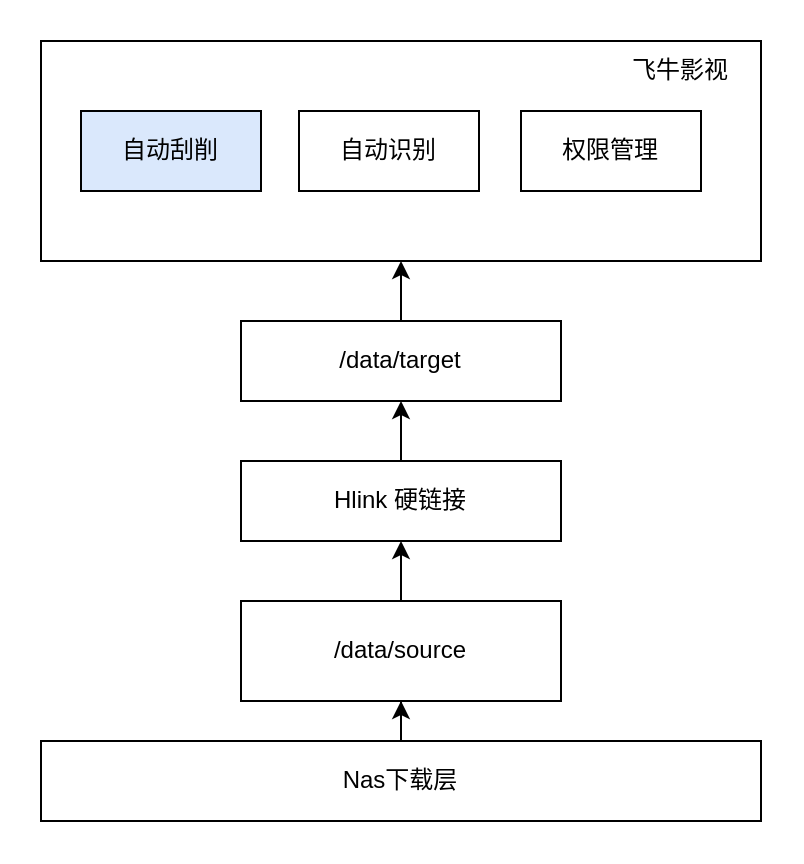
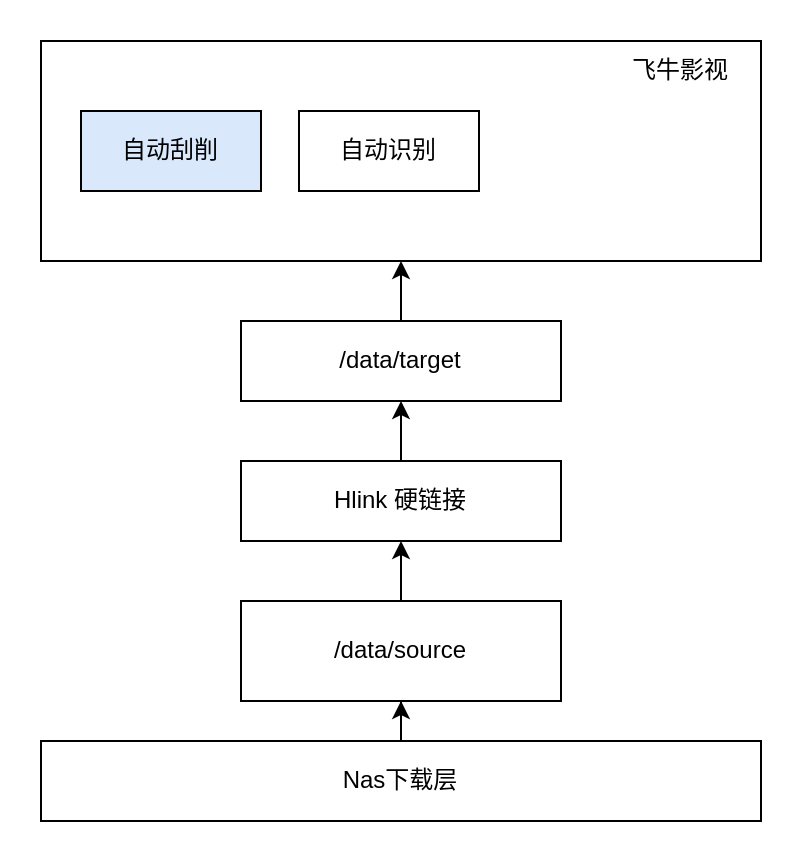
  <mxCell id="0" />
  <mxCell id="1" parent="0" />
  <mxCell id="2" value="" style="rounded=0;whiteSpace=wrap;html=1;" vertex="1" parent="1"><mxGeometry x="20" y="20" width="360" height="110" as="geometry" /></mxCell>
  <mxCell id="3" style="edgeStyle=orthogonalEdgeStyle;rounded=0;orthogonalLoop=1;jettySize=auto;html=1;" edge="1" parent="1" source="4" target="6"><mxGeometry relative="1" as="geometry" /></mxCell>
  <mxCell id="4" value="Nas下载层" style="rounded=0;whiteSpace=wrap;html=1;" vertex="1" parent="1"><mxGeometry x="20" y="370" width="360" height="40" as="geometry" /></mxCell>
  <mxCell id="5" style="edgeStyle=orthogonalEdgeStyle;rounded=0;orthogonalLoop=1;jettySize=auto;html=1;" edge="1" parent="1" source="6" target="8"><mxGeometry relative="1" as="geometry" /></mxCell>
  <mxCell id="6" value="/data/source" style="rounded=0;whiteSpace=wrap;html=1;" vertex="1" parent="1"><mxGeometry x="120" y="300" width="160" height="50" as="geometry" /></mxCell>
  <mxCell id="7" value="" style="edgeStyle=orthogonalEdgeStyle;rounded=0;orthogonalLoop=1;jettySize=auto;html=1;" edge="1" parent="1" source="8" target="10"><mxGeometry relative="1" as="geometry" /></mxCell>
  <mxCell id="8" value="Hlink 硬链接" style="rounded=0;whiteSpace=wrap;html=1;" vertex="1" parent="1"><mxGeometry x="120" y="230" width="160" height="40" as="geometry" /></mxCell>
  <mxCell id="9" value="" style="edgeStyle=orthogonalEdgeStyle;rounded=0;orthogonalLoop=1;jettySize=auto;html=1;" edge="1" parent="1" source="10" target="2"><mxGeometry relative="1" as="geometry" /></mxCell>
  <mxCell id="10" value="/data/target" style="rounded=0;whiteSpace=wrap;html=1;" vertex="1" parent="1"><mxGeometry x="120" y="160" width="160" height="40" as="geometry" /></mxCell>
  <mxCell id="11" value="飞牛影视" style="text;html=1;align=center;verticalAlign=middle;whiteSpace=wrap;rounded=0;" vertex="1" parent="1"><mxGeometry x="310" y="20" width="60" height="30" as="geometry" /></mxCell>
  <mxCell id="12" value="自动刮削" style="rounded=0;whiteSpace=wrap;html=1;fillColor=#dae8fc;" vertex="1" parent="1"><mxGeometry x="40" y="55" width="90" height="40" as="geometry" /></mxCell>
  <mxCell id="13" value="自动识别" style="rounded=0;whiteSpace=wrap;html=1;" vertex="1" parent="1"><mxGeometry x="149" y="55" width="90" height="40" as="geometry" /></mxCell>
- <mxCell id="14" value="权限管理" style="rounded=0;whiteSpace=wrap;html=1;" vertex="1" parent="1"><mxGeometry x="260" y="55" width="90" height="40" as="geometry" /></mxCell>
